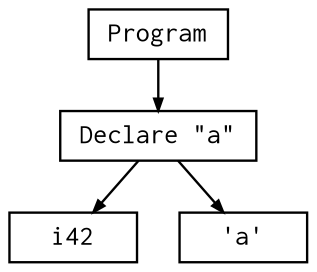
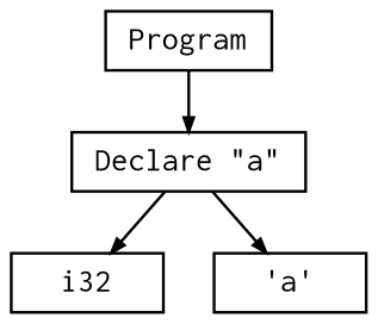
  digraph {
    ranksep=.3
    node [fontname=Courier fontsize=12 shape=box]
    edge [arrowsize=.5]
    n1 [height=.1 label=Program]
    n2 [height=.1 label="Declare \"a\""]
-   n3 [height=.1 label=i42]
+   n3 [height=.1 label=i32]
    n4 [height=.1 label="'a'"]
    n1 -> n2
    n2 -> n3
    n2 -> n4
  }
